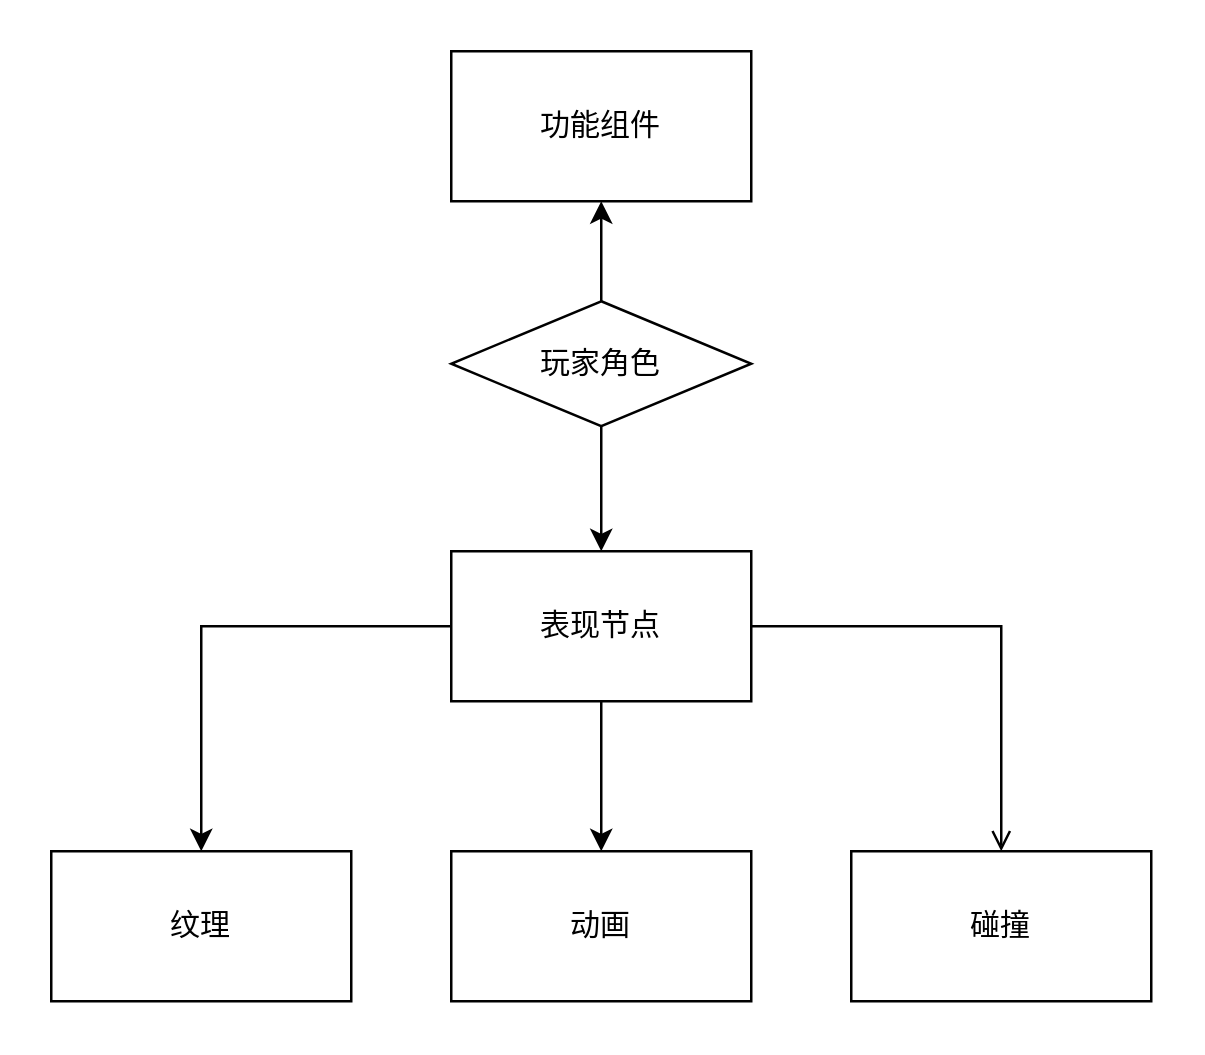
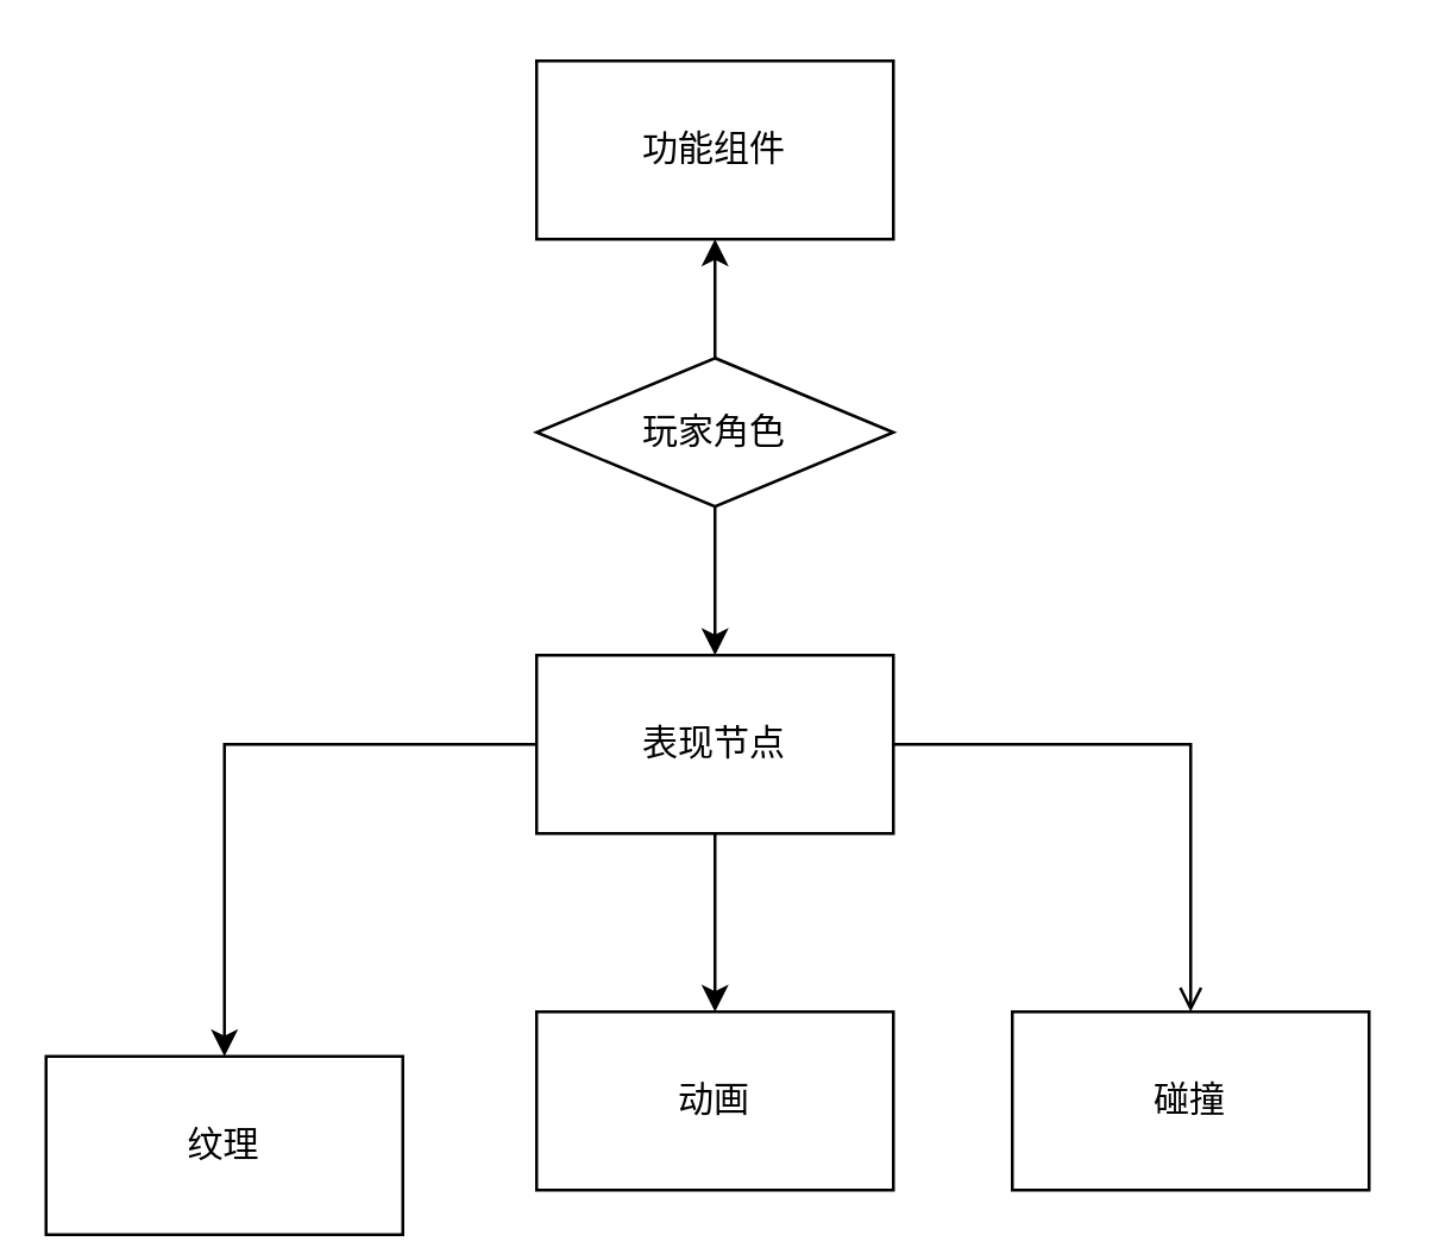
  <mxCell id="0" />
  <mxCell id="1" parent="0" />
  <mxCell id="2" style="edgeStyle=orthogonalEdgeStyle;rounded=0;orthogonalLoop=1;jettySize=auto;html=1;" parent="1" source="4" target="5" edge="1"><mxGeometry relative="1" as="geometry"><mxPoint x="240" y="90" as="targetPoint" /></mxGeometry></mxCell>
  <mxCell id="3" style="edgeStyle=orthogonalEdgeStyle;rounded=0;orthogonalLoop=1;jettySize=auto;html=1;" parent="1" source="4" edge="1"><mxGeometry relative="1" as="geometry"><mxPoint x="240" y="220" as="targetPoint" /></mxGeometry></mxCell>
  <mxCell id="4" value="玩家角色" style="rhombus;whiteSpace=wrap;html=1;" parent="1" vertex="1"><mxGeometry x="180" y="120" width="120" height="50" as="geometry" /></mxCell>
  <mxCell id="5" value="功能组件" style="rounded=0;whiteSpace=wrap;html=1;" parent="1" vertex="1"><mxGeometry x="180" y="20" width="120" height="60" as="geometry" /></mxCell>
  <mxCell id="6" style="edgeStyle=orthogonalEdgeStyle;rounded=0;orthogonalLoop=1;jettySize=auto;html=1;entryX=0.5;entryY=0;entryDx=0;entryDy=0;" parent="1" source="9" target="11" edge="1"><mxGeometry relative="1" as="geometry" /></mxCell>
  <mxCell id="7" style="edgeStyle=orthogonalEdgeStyle;rounded=0;orthogonalLoop=1;jettySize=auto;html=1;endArrow=open;" parent="1" source="9" target="12" edge="1"><mxGeometry relative="1" as="geometry" /></mxCell>
  <mxCell id="8" style="edgeStyle=orthogonalEdgeStyle;rounded=0;orthogonalLoop=1;jettySize=auto;html=1;entryX=0.5;entryY=0;entryDx=0;entryDy=0;" parent="1" source="9" target="10" edge="1"><mxGeometry relative="1" as="geometry" /></mxCell>
  <mxCell id="9" value="表现节点" style="rounded=0;whiteSpace=wrap;html=1;" parent="1" vertex="1"><mxGeometry x="180" y="220" width="120" height="60" as="geometry" /></mxCell>
- <mxCell id="10" value="纹理" style="rounded=0;whiteSpace=wrap;html=1;" parent="1" vertex="1"><mxGeometry x="20" y="340" width="120" height="60" as="geometry" /></mxCell>
+ <mxCell id="10" value="纹理" style="rounded=0;whiteSpace=wrap;html=1;" parent="1" vertex="1"><mxGeometry x="15" y="355" width="120" height="60" as="geometry" /></mxCell>
  <mxCell id="11" value="动画" style="rounded=0;whiteSpace=wrap;html=1;" parent="1" vertex="1"><mxGeometry x="180" y="340" width="120" height="60" as="geometry" /></mxCell>
  <mxCell id="12" value="碰撞" style="rounded=0;whiteSpace=wrap;html=1;" parent="1" vertex="1"><mxGeometry x="340" y="340" width="120" height="60" as="geometry" /></mxCell>
